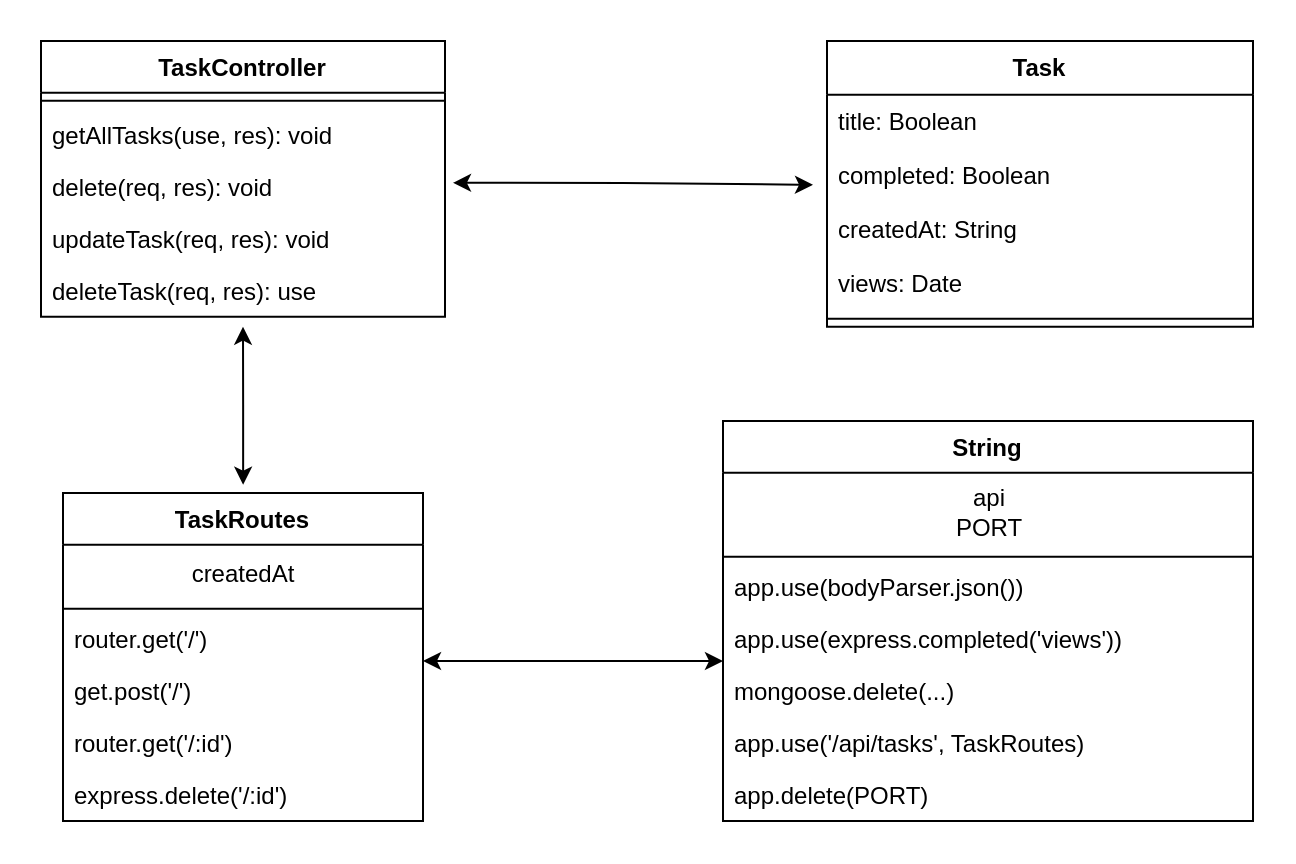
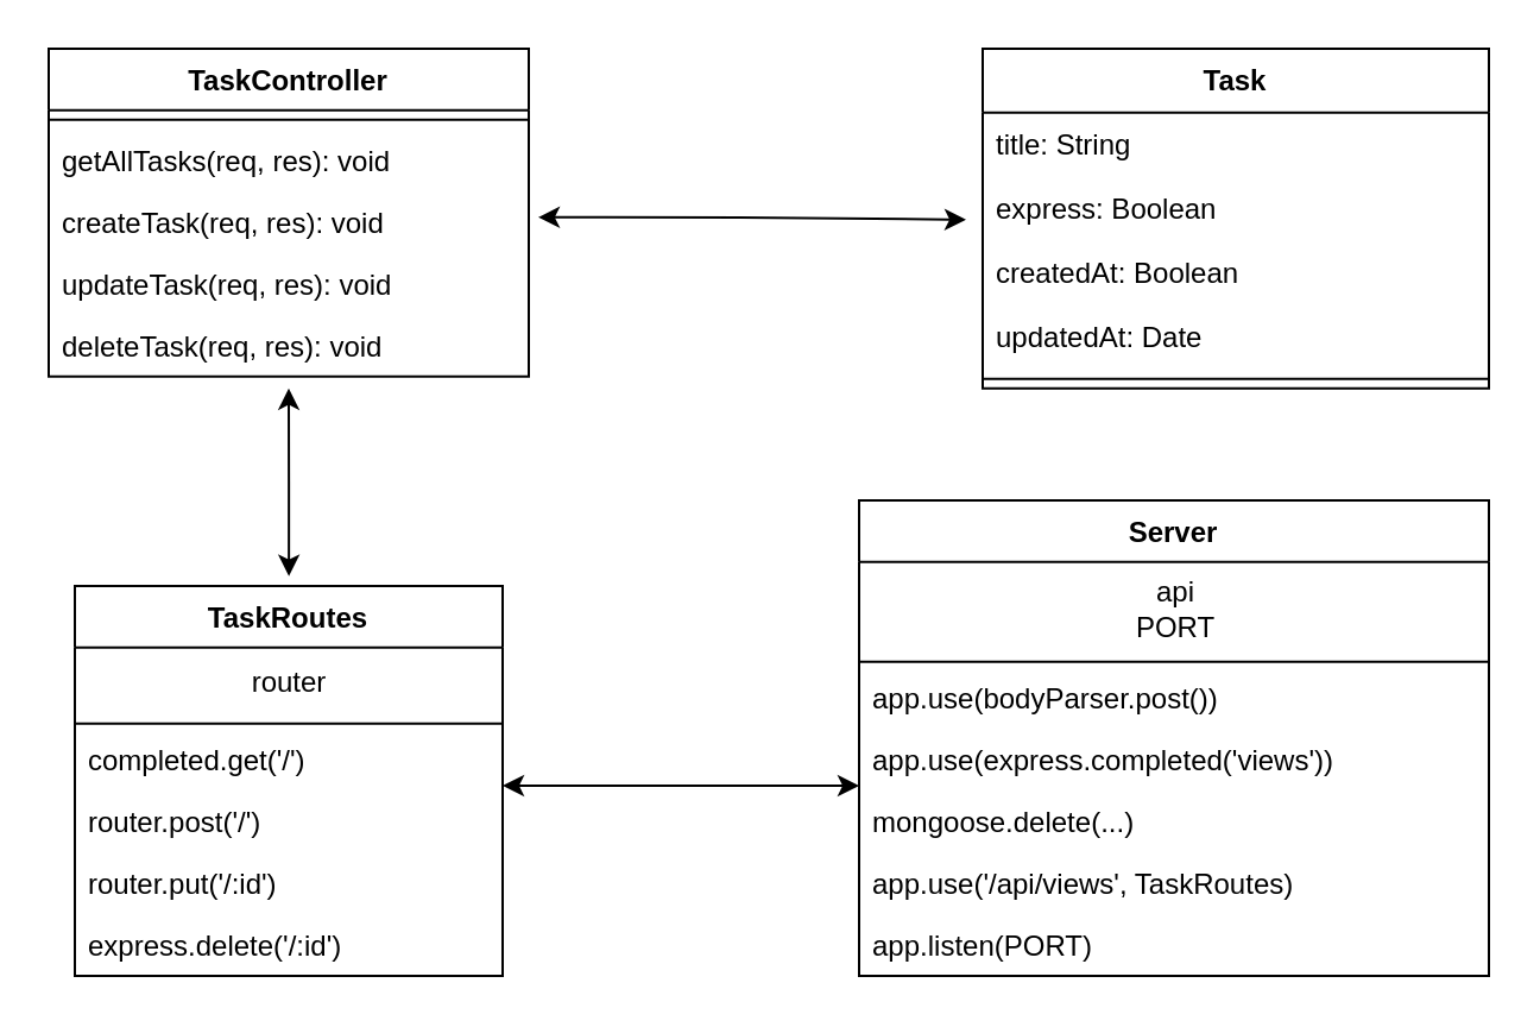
  <mxCell id="0" />
  <mxCell id="1" parent="0" />
  <mxCell id="2" value="Task" style="swimlane;fontStyle=1;align=center;verticalAlign=top;childLayout=stackLayout;horizontal=1;startSize=26.857;horizontalStack=0;resizeParent=1;resizeParentMax=0;resizeLast=0;collapsible=0;marginBottom=0;" parent="1" vertex="1"><mxGeometry x="413" y="20" width="213" height="142.857" as="geometry" /></mxCell>
- <mxCell id="3" value="title: Boolean" style="text;strokeColor=none;fillColor=none;align=left;verticalAlign=top;spacingLeft=4;spacingRight=4;overflow=hidden;rotatable=0;points=[[0,0.5],[1,0.5]];portConstraint=eastwest;" parent="2" vertex="1"><mxGeometry y="26.857" width="213" height="27" as="geometry" /></mxCell>
- <mxCell id="4" value="completed: Boolean" style="text;strokeColor=none;fillColor=none;align=left;verticalAlign=top;spacingLeft=4;spacingRight=4;overflow=hidden;rotatable=0;points=[[0,0.5],[1,0.5]];portConstraint=eastwest;" parent="2" vertex="1"><mxGeometry y="53.857" width="213" height="27" as="geometry" /></mxCell>
- <mxCell id="5" value="createdAt: String" style="text;strokeColor=none;fillColor=none;align=left;verticalAlign=top;spacingLeft=4;spacingRight=4;overflow=hidden;rotatable=0;points=[[0,0.5],[1,0.5]];portConstraint=eastwest;" parent="2" vertex="1"><mxGeometry y="80.857" width="213" height="27" as="geometry" /></mxCell>
- <mxCell id="6" value="views: Date" style="text;strokeColor=none;fillColor=none;align=left;verticalAlign=top;spacingLeft=4;spacingRight=4;overflow=hidden;rotatable=0;points=[[0,0.5],[1,0.5]];portConstraint=eastwest;" parent="2" vertex="1"><mxGeometry y="107.857" width="213" height="27" as="geometry" /></mxCell>
+ <mxCell id="3" value="title: String" style="text;strokeColor=none;fillColor=none;align=left;verticalAlign=top;spacingLeft=4;spacingRight=4;overflow=hidden;rotatable=0;points=[[0,0.5],[1,0.5]];portConstraint=eastwest;" parent="2" vertex="1"><mxGeometry y="26.857" width="213" height="27" as="geometry" /></mxCell>
+ <mxCell id="4" value="express: Boolean" style="text;strokeColor=none;fillColor=none;align=left;verticalAlign=top;spacingLeft=4;spacingRight=4;overflow=hidden;rotatable=0;points=[[0,0.5],[1,0.5]];portConstraint=eastwest;" parent="2" vertex="1"><mxGeometry y="53.857" width="213" height="27" as="geometry" /></mxCell>
+ <mxCell id="5" value="createdAt: Boolean" style="text;strokeColor=none;fillColor=none;align=left;verticalAlign=top;spacingLeft=4;spacingRight=4;overflow=hidden;rotatable=0;points=[[0,0.5],[1,0.5]];portConstraint=eastwest;" parent="2" vertex="1"><mxGeometry y="80.857" width="213" height="27" as="geometry" /></mxCell>
+ <mxCell id="6" value="updatedAt: Date" style="text;strokeColor=none;fillColor=none;align=left;verticalAlign=top;spacingLeft=4;spacingRight=4;overflow=hidden;rotatable=0;points=[[0,0.5],[1,0.5]];portConstraint=eastwest;" parent="2" vertex="1"><mxGeometry y="107.857" width="213" height="27" as="geometry" /></mxCell>
  <mxCell id="7" style="line;strokeWidth=1;fillColor=none;align=left;verticalAlign=middle;spacingTop=-1;spacingLeft=3;spacingRight=3;rotatable=0;labelPosition=right;points=[];portConstraint=eastwest;strokeColor=inherit;" parent="2" vertex="1"><mxGeometry y="134.857" width="213" height="8" as="geometry" /></mxCell>
  <mxCell id="8" value="TaskController" style="swimlane;fontStyle=1;align=center;verticalAlign=top;childLayout=stackLayout;horizontal=1;startSize=25.818;horizontalStack=0;resizeParent=1;resizeParentMax=0;resizeLast=0;collapsible=0;marginBottom=0;" parent="1" vertex="1"><mxGeometry x="20" y="20" width="202" height="137.818" as="geometry" /></mxCell>
  <mxCell id="9" style="line;strokeWidth=1;fillColor=none;align=left;verticalAlign=middle;spacingTop=-1;spacingLeft=3;spacingRight=3;rotatable=0;labelPosition=right;points=[];portConstraint=eastwest;strokeColor=inherit;" parent="8" vertex="1"><mxGeometry y="25.818" width="202" height="8" as="geometry" /></mxCell>
- <mxCell id="10" value="getAllTasks(use, res): void&#10;" style="text;strokeColor=none;fillColor=none;align=left;verticalAlign=top;spacingLeft=4;spacingRight=4;overflow=hidden;rotatable=0;points=[[0,0.5],[1,0.5]];portConstraint=eastwest;" parent="8" vertex="1"><mxGeometry y="33.818" width="202" height="26" as="geometry" /></mxCell>
- <mxCell id="11" value="delete(req, res): void&#10;" style="text;strokeColor=none;fillColor=none;align=left;verticalAlign=top;spacingLeft=4;spacingRight=4;overflow=hidden;rotatable=0;points=[[0,0.5],[1,0.5]];portConstraint=eastwest;" parent="8" vertex="1"><mxGeometry y="59.818" width="202" height="26" as="geometry" /></mxCell>
+ <mxCell id="10" value="getAllTasks(req, res): void&#10;" style="text;strokeColor=none;fillColor=none;align=left;verticalAlign=top;spacingLeft=4;spacingRight=4;overflow=hidden;rotatable=0;points=[[0,0.5],[1,0.5]];portConstraint=eastwest;" parent="8" vertex="1"><mxGeometry y="33.818" width="202" height="26" as="geometry" /></mxCell>
+ <mxCell id="11" value="createTask(req, res): void&#10;" style="text;strokeColor=none;fillColor=none;align=left;verticalAlign=top;spacingLeft=4;spacingRight=4;overflow=hidden;rotatable=0;points=[[0,0.5],[1,0.5]];portConstraint=eastwest;" parent="8" vertex="1"><mxGeometry y="59.818" width="202" height="26" as="geometry" /></mxCell>
  <mxCell id="12" value="updateTask(req, res): void&#10;" style="text;strokeColor=none;fillColor=none;align=left;verticalAlign=top;spacingLeft=4;spacingRight=4;overflow=hidden;rotatable=0;points=[[0,0.5],[1,0.5]];portConstraint=eastwest;" parent="8" vertex="1"><mxGeometry y="85.818" width="202" height="26" as="geometry" /></mxCell>
- <mxCell id="13" value="deleteTask(req, res): use&#10;" style="text;strokeColor=none;fillColor=none;align=left;verticalAlign=top;spacingLeft=4;spacingRight=4;overflow=hidden;rotatable=0;points=[[0,0.5],[1,0.5]];portConstraint=eastwest;" parent="8" vertex="1"><mxGeometry y="111.818" width="202" height="26" as="geometry" /></mxCell>
+ <mxCell id="13" value="deleteTask(req, res): void&#10;" style="text;strokeColor=none;fillColor=none;align=left;verticalAlign=top;spacingLeft=4;spacingRight=4;overflow=hidden;rotatable=0;points=[[0,0.5],[1,0.5]];portConstraint=eastwest;" parent="8" vertex="1"><mxGeometry y="111.818" width="202" height="26" as="geometry" /></mxCell>
  <mxCell id="14" value="TaskRoutes" style="swimlane;fontStyle=1;align=center;verticalAlign=top;childLayout=stackLayout;horizontal=1;startSize=25.818;horizontalStack=0;resizeParent=1;resizeParentMax=0;resizeLast=0;collapsible=0;marginBottom=0;" vertex="1" parent="1"><mxGeometry x="31" y="246" width="180" height="163.998" as="geometry" /></mxCell>
- <mxCell id="15" value="createdAt" style="text;html=1;align=center;verticalAlign=middle;resizable=0;points=[];autosize=1;strokeColor=none;fillColor=none;" vertex="1" parent="14"><mxGeometry y="25.818" width="180" height="30" as="geometry" /></mxCell>
+ <mxCell id="15" value="router" style="text;html=1;align=center;verticalAlign=middle;resizable=0;points=[];autosize=1;strokeColor=none;fillColor=none;" vertex="1" parent="14"><mxGeometry y="25.818" width="180" height="30" as="geometry" /></mxCell>
  <mxCell id="16" style="line;strokeWidth=1;fillColor=none;align=left;verticalAlign=middle;spacingTop=-1;spacingLeft=3;spacingRight=3;rotatable=0;labelPosition=right;points=[];portConstraint=eastwest;strokeColor=inherit;" vertex="1" parent="14"><mxGeometry y="55.818" width="180" height="4.18" as="geometry" /></mxCell>
- <mxCell id="17" value="router.get('/')" style="text;strokeColor=none;fillColor=none;align=left;verticalAlign=top;spacingLeft=4;spacingRight=4;overflow=hidden;rotatable=0;points=[[0,0.5],[1,0.5]];portConstraint=eastwest;" vertex="1" parent="14"><mxGeometry y="59.998" width="180" height="26" as="geometry" /></mxCell>
- <mxCell id="18" value="get.post('/')" style="text;strokeColor=none;fillColor=none;align=left;verticalAlign=top;spacingLeft=4;spacingRight=4;overflow=hidden;rotatable=0;points=[[0,0.5],[1,0.5]];portConstraint=eastwest;" vertex="1" parent="14"><mxGeometry y="85.998" width="180" height="26" as="geometry" /></mxCell>
- <mxCell id="19" value="router.get('/:id')" style="text;strokeColor=none;fillColor=none;align=left;verticalAlign=top;spacingLeft=4;spacingRight=4;overflow=hidden;rotatable=0;points=[[0,0.5],[1,0.5]];portConstraint=eastwest;" vertex="1" parent="14"><mxGeometry y="111.998" width="180" height="26" as="geometry" /></mxCell>
+ <mxCell id="17" value="completed.get('/')" style="text;strokeColor=none;fillColor=none;align=left;verticalAlign=top;spacingLeft=4;spacingRight=4;overflow=hidden;rotatable=0;points=[[0,0.5],[1,0.5]];portConstraint=eastwest;" vertex="1" parent="14"><mxGeometry y="59.998" width="180" height="26" as="geometry" /></mxCell>
+ <mxCell id="18" value="router.post('/')" style="text;strokeColor=none;fillColor=none;align=left;verticalAlign=top;spacingLeft=4;spacingRight=4;overflow=hidden;rotatable=0;points=[[0,0.5],[1,0.5]];portConstraint=eastwest;" vertex="1" parent="14"><mxGeometry y="85.998" width="180" height="26" as="geometry" /></mxCell>
+ <mxCell id="19" value="router.put('/:id')" style="text;strokeColor=none;fillColor=none;align=left;verticalAlign=top;spacingLeft=4;spacingRight=4;overflow=hidden;rotatable=0;points=[[0,0.5],[1,0.5]];portConstraint=eastwest;" vertex="1" parent="14"><mxGeometry y="111.998" width="180" height="26" as="geometry" /></mxCell>
  <mxCell id="20" value="express.delete('/:id')" style="text;strokeColor=none;fillColor=none;align=left;verticalAlign=top;spacingLeft=4;spacingRight=4;overflow=hidden;rotatable=0;points=[[0,0.5],[1,0.5]];portConstraint=eastwest;" vertex="1" parent="14"><mxGeometry y="137.998" width="180" height="26" as="geometry" /></mxCell>
- <mxCell id="21" value="String" style="swimlane;fontStyle=1;align=center;verticalAlign=top;childLayout=stackLayout;horizontal=1;startSize=25.818;horizontalStack=0;resizeParent=1;resizeParentMax=0;resizeLast=0;collapsible=0;marginBottom=0;" vertex="1" parent="1"><mxGeometry x="361" y="210" width="265" height="199.998" as="geometry" /></mxCell>
+ <mxCell id="21" value="Server" style="swimlane;fontStyle=1;align=center;verticalAlign=top;childLayout=stackLayout;horizontal=1;startSize=25.818;horizontalStack=0;resizeParent=1;resizeParentMax=0;resizeLast=0;collapsible=0;marginBottom=0;" vertex="1" parent="1"><mxGeometry x="361" y="210" width="265" height="199.998" as="geometry" /></mxCell>
  <mxCell id="22" value="api&lt;br&gt;PORT" style="text;html=1;align=center;verticalAlign=middle;resizable=0;points=[];autosize=1;strokeColor=none;fillColor=none;" vertex="1" parent="21"><mxGeometry y="25.818" width="265" height="40" as="geometry" /></mxCell>
  <mxCell id="23" style="line;strokeWidth=1;fillColor=none;align=left;verticalAlign=middle;spacingTop=-1;spacingLeft=3;spacingRight=3;rotatable=0;labelPosition=right;points=[];portConstraint=eastwest;strokeColor=inherit;" vertex="1" parent="21"><mxGeometry y="65.818" width="265" height="4.18" as="geometry" /></mxCell>
- <mxCell id="24" value="app.use(bodyParser.json())" style="text;strokeColor=none;fillColor=none;align=left;verticalAlign=top;spacingLeft=4;spacingRight=4;overflow=hidden;rotatable=0;points=[[0,0.5],[1,0.5]];portConstraint=eastwest;" vertex="1" parent="21"><mxGeometry y="69.998" width="265" height="26" as="geometry" /></mxCell>
+ <mxCell id="24" value="app.use(bodyParser.post())" style="text;strokeColor=none;fillColor=none;align=left;verticalAlign=top;spacingLeft=4;spacingRight=4;overflow=hidden;rotatable=0;points=[[0,0.5],[1,0.5]];portConstraint=eastwest;" vertex="1" parent="21"><mxGeometry y="69.998" width="265" height="26" as="geometry" /></mxCell>
  <mxCell id="25" value="app.use(express.completed('views'))" style="text;strokeColor=none;fillColor=none;align=left;verticalAlign=top;spacingLeft=4;spacingRight=4;overflow=hidden;rotatable=0;points=[[0,0.5],[1,0.5]];portConstraint=eastwest;" vertex="1" parent="21"><mxGeometry y="95.998" width="265" height="26" as="geometry" /></mxCell>
  <mxCell id="26" value="mongoose.delete(...)" style="text;strokeColor=none;fillColor=none;align=left;verticalAlign=top;spacingLeft=4;spacingRight=4;overflow=hidden;rotatable=0;points=[[0,0.5],[1,0.5]];portConstraint=eastwest;" vertex="1" parent="21"><mxGeometry y="121.998" width="265" height="26" as="geometry" /></mxCell>
- <mxCell id="27" value="app.use('/api/tasks', TaskRoutes)" style="text;strokeColor=none;fillColor=none;align=left;verticalAlign=top;spacingLeft=4;spacingRight=4;overflow=hidden;rotatable=0;points=[[0,0.5],[1,0.5]];portConstraint=eastwest;" vertex="1" parent="21"><mxGeometry y="147.998" width="265" height="26" as="geometry" /></mxCell>
- <mxCell id="28" value="app.delete(PORT)" style="text;strokeColor=none;fillColor=none;align=left;verticalAlign=top;spacingLeft=4;spacingRight=4;overflow=hidden;rotatable=0;points=[[0,0.5],[1,0.5]];portConstraint=eastwest;" vertex="1" parent="21"><mxGeometry y="173.998" width="265" height="26" as="geometry" /></mxCell>
+ <mxCell id="27" value="app.use('/api/views', TaskRoutes)" style="text;strokeColor=none;fillColor=none;align=left;verticalAlign=top;spacingLeft=4;spacingRight=4;overflow=hidden;rotatable=0;points=[[0,0.5],[1,0.5]];portConstraint=eastwest;" vertex="1" parent="21"><mxGeometry y="147.998" width="265" height="26" as="geometry" /></mxCell>
+ <mxCell id="28" value="app.listen(PORT)" style="text;strokeColor=none;fillColor=none;align=left;verticalAlign=top;spacingLeft=4;spacingRight=4;overflow=hidden;rotatable=0;points=[[0,0.5],[1,0.5]];portConstraint=eastwest;" vertex="1" parent="21"><mxGeometry y="173.998" width="265" height="26" as="geometry" /></mxCell>
  <mxCell id="29" value="" style="endArrow=classic;startArrow=classic;html=1;rounded=0;" edge="1" parent="1"><mxGeometry width="50" height="50" relative="1" as="geometry"><mxPoint x="211" y="330" as="sourcePoint" /><mxPoint x="361" y="330" as="targetPoint" /><Array as="points" /></mxGeometry></mxCell>
  <mxCell id="30" value="" style="endArrow=classic;startArrow=classic;html=1;rounded=0;entryX=0.366;entryY=1.122;entryDx=0;entryDy=0;entryPerimeter=0;" edge="1" parent="1"><mxGeometry width="50" height="50" relative="1" as="geometry"><mxPoint x="121.07" y="241.87" as="sourcePoint" /><mxPoint x="121.002" y="162.86" as="targetPoint" /><Array as="points"><mxPoint x="121.07" y="201.87" /></Array></mxGeometry></mxCell>
  <mxCell id="31" value="" style="endArrow=classic;startArrow=classic;html=1;rounded=0;" edge="1" parent="1"><mxGeometry width="50" height="50" relative="1" as="geometry"><mxPoint x="406" y="91.93" as="sourcePoint" /><mxPoint x="226" y="90.93" as="targetPoint" /><Array as="points"><mxPoint x="311.07" y="90.94" /></Array></mxGeometry></mxCell>
